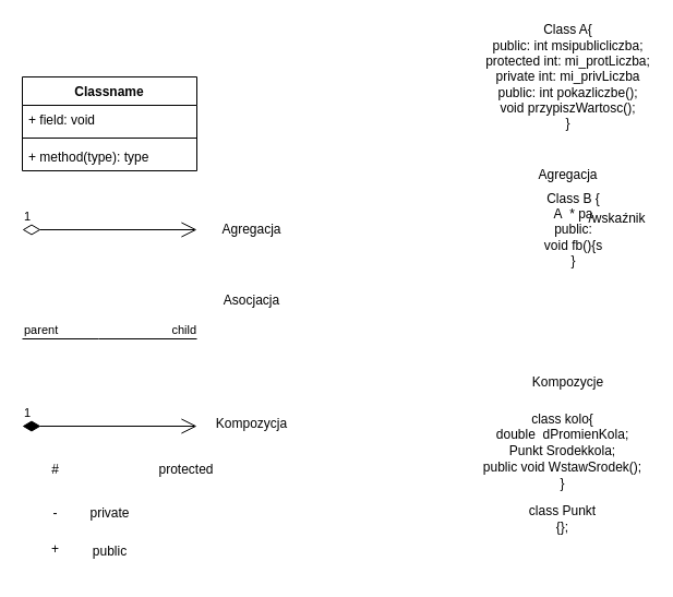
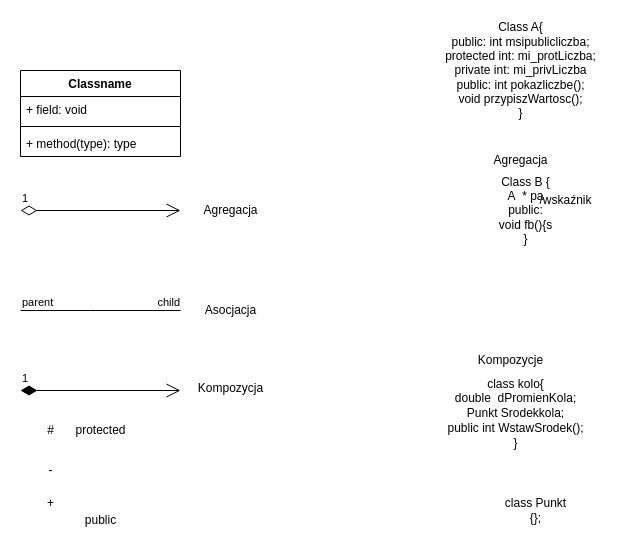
  <mxCell id="0" />
  <mxCell id="1" parent="0" />
  <mxCell id="2" value="Classname" style="swimlane;fontStyle=1;align=center;verticalAlign=top;childLayout=stackLayout;horizontal=1;startSize=26;horizontalStack=0;resizeParent=1;resizeParentMax=0;resizeLast=0;collapsible=1;marginBottom=0;" vertex="1" parent="1"><mxGeometry x="20" y="70" width="160" height="86" as="geometry" /></mxCell>
  <mxCell id="3" value="+ field: void" style="text;strokeColor=none;fillColor=none;align=left;verticalAlign=top;spacingLeft=4;spacingRight=4;overflow=hidden;rotatable=0;points=[[0,0.5],[1,0.5]];portConstraint=eastwest;" vertex="1" parent="2"><mxGeometry y="26" width="160" height="26" as="geometry" /></mxCell>
  <mxCell id="4" value="" style="line;strokeWidth=1;fillColor=none;align=left;verticalAlign=middle;spacingTop=-1;spacingLeft=3;spacingRight=3;rotatable=0;labelPosition=right;points=[];portConstraint=eastwest;" vertex="1" parent="2"><mxGeometry y="52" width="160" height="8" as="geometry" /></mxCell>
  <mxCell id="5" value="+ method(type): type" style="text;strokeColor=none;fillColor=none;align=left;verticalAlign=top;spacingLeft=4;spacingRight=4;overflow=hidden;rotatable=0;points=[[0,0.5],[1,0.5]];portConstraint=eastwest;" vertex="1" parent="2"><mxGeometry y="60" width="160" height="26" as="geometry" /></mxCell>
  <mxCell id="6" value="" style="endArrow=none;html=1;edgeStyle=orthogonalEdgeStyle;rounded=0;" edge="1" parent="1"><mxGeometry relative="1" as="geometry"><mxPoint x="20" y="310" as="sourcePoint" /><mxPoint x="180" y="310" as="targetPoint" /><Array as="points"><mxPoint x="90" y="310" /><mxPoint x="90" y="310" /></Array></mxGeometry></mxCell>
  <mxCell id="7" value="parent" style="edgeLabel;resizable=0;html=1;align=left;verticalAlign=bottom;" connectable="0" vertex="1" parent="6"><mxGeometry x="-1" relative="1" as="geometry" /></mxCell>
  <mxCell id="8" value="child" style="edgeLabel;resizable=0;html=1;align=right;verticalAlign=bottom;" connectable="0" vertex="1" parent="6"><mxGeometry x="1" relative="1" as="geometry" /></mxCell>
  <mxCell id="9" value="1" style="endArrow=open;html=1;endSize=12;startArrow=diamondThin;startSize=14;startFill=0;edgeStyle=orthogonalEdgeStyle;align=left;verticalAlign=bottom;rounded=0;" edge="1" parent="1"><mxGeometry x="-1" y="3" relative="1" as="geometry"><mxPoint x="20" y="210" as="sourcePoint" /><mxPoint x="180" y="210" as="targetPoint" /></mxGeometry></mxCell>
  <mxCell id="10" value="1" style="endArrow=open;html=1;endSize=12;startArrow=diamondThin;startSize=14;startFill=1;edgeStyle=orthogonalEdgeStyle;align=left;verticalAlign=bottom;rounded=0;" edge="1" parent="1"><mxGeometry x="-1" y="3" relative="1" as="geometry"><mxPoint x="20" y="390" as="sourcePoint" /><mxPoint x="180" y="390" as="targetPoint" /></mxGeometry></mxCell>
  <mxCell id="11" value="Agregacja " style="text;html=1;align=center;verticalAlign=middle;resizable=0;points=[];autosize=1;strokeColor=none;fillColor=none;" vertex="1" parent="1"><mxGeometry x="200" y="200" width="60" height="20" as="geometry" /></mxCell>
- <mxCell id="12" value="Asocjacja" style="text;html=1;align=center;verticalAlign=middle;resizable=0;points=[];autosize=1;strokeColor=none;fillColor=none;" vertex="1" parent="1"><mxGeometry x="200" y="265" width="60" height="20" as="geometry" /></mxCell>
+ <mxCell id="12" value="Asocjacja" style="text;html=1;align=center;verticalAlign=middle;resizable=0;points=[];autosize=1;strokeColor=none;fillColor=none;" vertex="1" parent="1"><mxGeometry x="200" y="300" width="60" height="20" as="geometry" /></mxCell>
  <mxCell id="13" value="&lt;div&gt;Kompozycja&lt;/div&gt;&lt;div&gt;&lt;br&gt;&lt;/div&gt;" style="text;html=1;align=center;verticalAlign=middle;resizable=0;points=[];autosize=1;strokeColor=none;fillColor=none;" vertex="1" parent="1"><mxGeometry x="195" y="380" width="70" height="30" as="geometry" /></mxCell>
  <mxCell id="14" value="#" style="text;html=1;align=center;verticalAlign=middle;resizable=0;points=[];autosize=1;strokeColor=none;fillColor=none;" vertex="1" parent="1"><mxGeometry x="40" y="420" width="20" height="20" as="geometry" /></mxCell>
- <mxCell id="15" value="protected" style="text;html=1;align=center;verticalAlign=middle;resizable=0;points=[];autosize=1;strokeColor=none;fillColor=none;" vertex="1" parent="1"><mxGeometry x="140" y="420" width="60" height="20" as="geometry" /></mxCell>
+ <mxCell id="15" value="protected" style="text;html=1;align=center;verticalAlign=middle;resizable=0;points=[];autosize=1;strokeColor=none;fillColor=none;" vertex="1" parent="1"><mxGeometry x="70" y="420" width="60" height="20" as="geometry" /></mxCell>
  <mxCell id="16" value="-" style="text;html=1;align=center;verticalAlign=middle;resizable=0;points=[];autosize=1;strokeColor=none;fillColor=none;" vertex="1" parent="1"><mxGeometry x="40" y="460" width="20" height="20" as="geometry" /></mxCell>
- <mxCell id="17" value="private" style="text;html=1;align=center;verticalAlign=middle;resizable=0;points=[];autosize=1;strokeColor=none;fillColor=none;" vertex="1" parent="1"><mxGeometry x="75" y="460" width="50" height="20" as="geometry" /></mxCell>
  <mxCell id="18" value="&lt;div&gt;+&lt;/div&gt;&lt;div&gt;&lt;br&gt;&lt;/div&gt;" style="text;html=1;align=center;verticalAlign=middle;resizable=0;points=[];autosize=1;strokeColor=none;fillColor=none;" vertex="1" parent="1"><mxGeometry x="40" y="495" width="20" height="30" as="geometry" /></mxCell>
- <mxCell id="19" value="public" style="text;html=1;align=center;verticalAlign=middle;resizable=0;points=[];autosize=1;strokeColor=none;fillColor=none;" vertex="1" parent="1"><mxGeometry x="80" y="495" width="40" height="20" as="geometry" /></mxCell>
+ <mxCell id="19" value="public" style="text;html=1;align=center;verticalAlign=middle;resizable=0;points=[];autosize=1;strokeColor=none;fillColor=none;" vertex="1" parent="1"><mxGeometry x="80" y="510" width="40" height="20" as="geometry" /></mxCell>
  <mxCell id="20" value="&lt;div&gt;Class A{&lt;br&gt;public: int msipublicliczba;&lt;/div&gt;&lt;div&gt;protected int: mi_protLiczba;&lt;/div&gt;&lt;div&gt;private int: mi_privLiczba&lt;br&gt;&lt;/div&gt;&lt;div&gt;public: int pokazliczbe();&lt;br&gt;&lt;/div&gt;&lt;div&gt;void przypiszWartosc();&lt;/div&gt;&lt;div&gt;}&lt;br&gt;&lt;/div&gt;" style="text;html=1;align=center;verticalAlign=middle;resizable=0;points=[];autosize=1;strokeColor=none;fillColor=none;" vertex="1" parent="1"><mxGeometry x="450" y="20" width="140" height="100" as="geometry" /></mxCell>
  <mxCell id="21" value="&lt;div&gt;Class B {&lt;/div&gt;&lt;div&gt;A&amp;nbsp; * pa&lt;/div&gt;&lt;div&gt;public:&lt;br&gt;void fb(){s&lt;br&gt;&lt;/div&gt;&lt;div&gt;}&lt;br&gt;&lt;/div&gt;" style="text;html=1;align=center;verticalAlign=middle;resizable=0;points=[];autosize=1;strokeColor=none;fillColor=none;" vertex="1" parent="1"><mxGeometry x="495" y="170" width="60" height="80" as="geometry" /></mxCell>
  <mxCell id="22" value="Agregacja" style="text;html=1;align=center;verticalAlign=middle;resizable=0;points=[];autosize=1;strokeColor=none;fillColor=none;" vertex="1" parent="1"><mxGeometry x="490" y="150" width="60" height="20" as="geometry" /></mxCell>
  <mxCell id="23" value="/wskaźnik" style="text;html=1;align=center;verticalAlign=middle;resizable=0;points=[];autosize=1;strokeColor=none;fillColor=none;" vertex="1" parent="1"><mxGeometry x="535" y="190" width="60" height="20" as="geometry" /></mxCell>
- <mxCell id="24" value="Kompozycje" style="text;html=1;align=center;verticalAlign=middle;resizable=0;points=[];autosize=1;strokeColor=none;fillColor=none;" vertex="1" parent="1"><mxGeometry x="485" y="340" width="70" height="20" as="geometry" /></mxCell>
+ <mxCell id="24" value="Kompozycje" style="text;html=1;align=center;verticalAlign=middle;resizable=0;points=[];autosize=1;strokeColor=none;fillColor=none;" vertex="1" parent="1"><mxGeometry x="475" y="350" width="70" height="20" as="geometry" /></mxCell>
  <mxCell id="25" value="&lt;div&gt;class kolo{&lt;/div&gt;&lt;div&gt;double&amp;nbsp; dPromienKola;&lt;/div&gt;&lt;div&gt;Punkt Srodekkola;&lt;br&gt;&lt;/div&gt;&lt;div&gt;&lt;br&gt;&lt;/div&gt;" style="text;html=1;align=center;verticalAlign=middle;resizable=0;points=[];autosize=1;strokeColor=none;fillColor=none;" vertex="1" parent="1"><mxGeometry x="455" y="375" width="120" height="60" as="geometry" /></mxCell>
- <mxCell id="26" value="&lt;div&gt;public void WstawSrodek();&lt;/div&gt;&lt;div&gt;}&lt;br&gt;&lt;/div&gt;" style="text;html=1;align=center;verticalAlign=middle;resizable=0;points=[];autosize=1;strokeColor=none;fillColor=none;" vertex="1" parent="1"><mxGeometry x="450" y="420" width="130" height="30" as="geometry" /></mxCell>
- <mxCell id="27" value="class Punkt&lt;br&gt;{};" style="text;html=1;align=center;verticalAlign=middle;resizable=0;points=[];autosize=1;strokeColor=none;fillColor=none;" vertex="1" parent="1"><mxGeometry x="480" y="460" width="70" height="30" as="geometry" /></mxCell>
+ <mxCell id="26" value="&lt;div&gt;public int WstawSrodek();&lt;/div&gt;&lt;div&gt;}&lt;br&gt;&lt;/div&gt;" style="text;html=1;align=center;verticalAlign=middle;resizable=0;points=[];autosize=1;strokeColor=none;fillColor=none;" vertex="1" parent="1"><mxGeometry x="450" y="420" width="130" height="30" as="geometry" /></mxCell>
+ <mxCell id="27" value="class Punkt&lt;br&gt;{};" style="text;html=1;align=center;verticalAlign=middle;resizable=0;points=[];autosize=1;strokeColor=none;fillColor=none;" vertex="1" parent="1"><mxGeometry x="500" y="495" width="70" height="30" as="geometry" /></mxCell>
